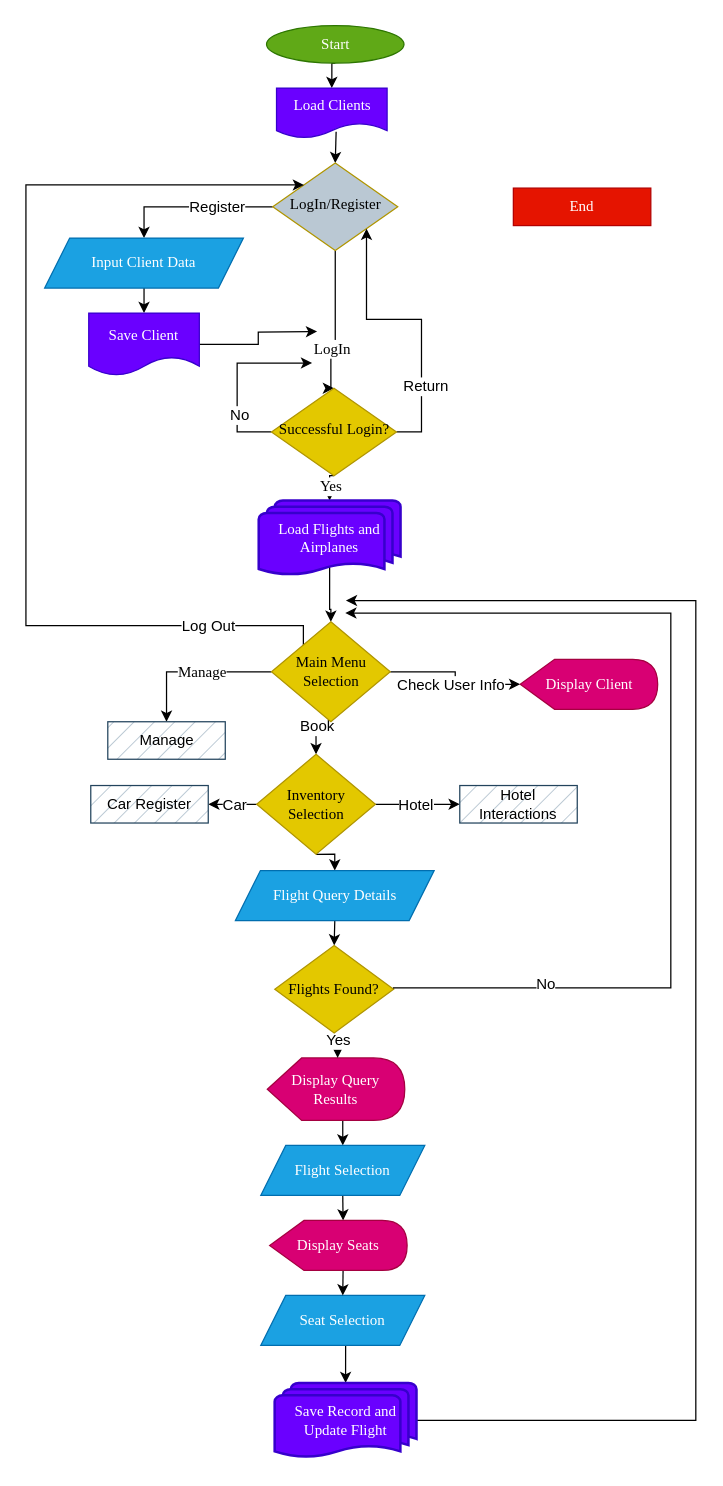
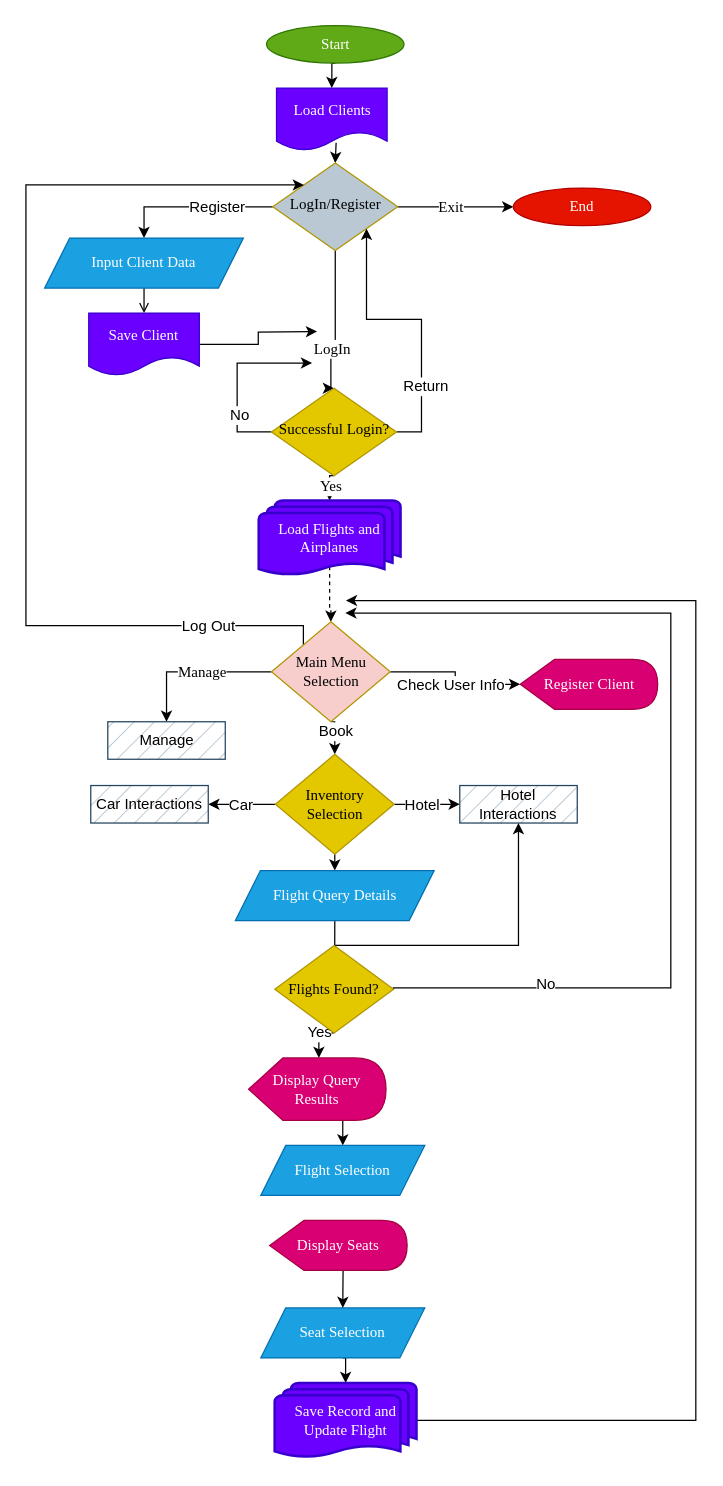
  <mxCell id="0" />
  <mxCell id="1" parent="0" />
  <mxCell id="2" style="edgeStyle=orthogonalEdgeStyle;rounded=0;orthogonalLoop=1;jettySize=auto;html=1;exitX=0;exitY=0.5;exitDx=0;exitDy=0;entryX=0.5;entryY=0;entryDx=0;entryDy=0;fontSize=12;fontFamily=Verdana;" edge="1" parent="1" source="9" target="34"><mxGeometry relative="1" as="geometry"><mxPoint x="150" y="200" as="targetPoint" /></mxGeometry></mxCell>
  <mxCell id="3" value="Register" style="edgeLabel;html=1;align=center;verticalAlign=middle;resizable=0;points=[];fontSize=12;" vertex="1" connectable="0" parent="2"><mxGeometry x="0.007" y="2" relative="1" as="geometry"><mxPoint x="19" y="-2" as="offset" /></mxGeometry></mxCell>
+ <mxCell id="4" style="edgeStyle=orthogonalEdgeStyle;rounded=0;orthogonalLoop=1;jettySize=auto;html=1;exitX=1;exitY=0.5;exitDx=0;exitDy=0;entryX=0;entryY=0.5;entryDx=0;entryDy=0;fontSize=12;fontFamily=Verdana;" edge="1" parent="1" source="9" target="12"><mxGeometry relative="1" as="geometry"><Array as="points"><mxPoint x="380" y="165" /><mxPoint x="380" y="165" /></Array></mxGeometry></mxCell>
+ <mxCell id="5" value="Exit" style="edgeLabel;html=1;align=center;verticalAlign=middle;resizable=0;points=[];fontSize=12;fontFamily=Verdana;" vertex="1" connectable="0" parent="4"><mxGeometry x="0.283" y="3" relative="1" as="geometry"><mxPoint x="-17" y="3" as="offset" /></mxGeometry></mxCell>
  <mxCell id="6" style="edgeStyle=orthogonalEdgeStyle;rounded=0;orthogonalLoop=1;jettySize=auto;html=1;exitX=0.5;exitY=1;exitDx=0;exitDy=0;entryX=0.5;entryY=0;entryDx=0;entryDy=0;fontSize=12;fontFamily=Verdana;" edge="1" parent="1" source="9" target="20"><mxGeometry relative="1" as="geometry"><Array as="points"><mxPoint x="268" y="280" /><mxPoint x="264" y="280" /><mxPoint x="264" y="310" /></Array></mxGeometry></mxCell>
  <mxCell id="7" value="LogIn" style="edgeLabel;html=1;align=center;verticalAlign=middle;resizable=0;points=[];fontSize=12;fontFamily=Verdana;" vertex="1" connectable="0" parent="6"><mxGeometry x="0.25" y="-4" relative="1" as="geometry"><mxPoint x="1" y="5" as="offset" /></mxGeometry></mxCell>
  <mxCell id="8" style="edgeStyle=orthogonalEdgeStyle;rounded=0;orthogonalLoop=1;jettySize=auto;html=1;entryX=0.5;entryY=0;entryDx=0;entryDy=0;exitX=0.539;exitY=0.873;exitDx=0;exitDy=0;exitPerimeter=0;fontSize=12;" edge="1" parent="1" source="32" target="9"><mxGeometry relative="1" as="geometry"><mxPoint x="360" y="160" as="sourcePoint" /></mxGeometry></mxCell>
  <mxCell id="9" value="LogIn/Register" style="rhombus;whiteSpace=wrap;html=1;shadow=0;fontFamily=Verdana;fontSize=12;align=center;strokeWidth=1;spacing=6;spacingTop=-4;fillColor=#bac8d3;fontColor=#000000;strokeColor=#B09500;" vertex="1" parent="1"><mxGeometry x="217.5" y="130" width="100" height="70" as="geometry" /></mxCell>
  <mxCell id="10" style="edgeStyle=orthogonalEdgeStyle;rounded=0;orthogonalLoop=1;jettySize=auto;html=1;exitX=0.5;exitY=1;exitDx=0;exitDy=0;entryX=0.5;entryY=0;entryDx=0;entryDy=0;fontSize=12;" edge="1" parent="1" source="11" target="32"><mxGeometry relative="1" as="geometry" /></mxCell>
  <mxCell id="11" value="Start" style="ellipse;whiteSpace=wrap;html=1;fontSize=12;fontFamily=Verdana;fillColor=#60a917;fontColor=#ffffff;strokeColor=#2D7600;" vertex="1" parent="1"><mxGeometry x="212.5" y="20" width="110" height="30" as="geometry" /></mxCell>
- <mxCell id="12" value="End" style="whiteSpace=wrap;html=1;fontSize=12;fontFamily=Verdana;fillColor=#e51400;fontColor=#ffffff;strokeColor=#B20000;rounded=0;" vertex="1" parent="1"><mxGeometry x="410" y="150" width="110" height="30" as="geometry" /></mxCell>
- <mxCell id="13" style="edgeStyle=orthogonalEdgeStyle;rounded=0;orthogonalLoop=1;jettySize=auto;html=1;entryX=0.5;entryY=0;entryDx=0;entryDy=0;exitX=0.5;exitY=0.88;exitDx=0;exitDy=0;exitPerimeter=0;fontSize=12;fontFamily=Verdana;" edge="1" parent="1" source="31" target="29"><mxGeometry relative="1" as="geometry"><mxPoint x="264" y="447" as="sourcePoint" /><Array as="points"><mxPoint x="264" y="487" /><mxPoint x="260" y="487" /></Array></mxGeometry></mxCell>
+ <mxCell id="12" value="End" style="ellipse;whiteSpace=wrap;html=1;fontSize=12;fontFamily=Verdana;fillColor=#e51400;fontColor=#ffffff;strokeColor=#B20000;" vertex="1" parent="1"><mxGeometry x="410" y="150" width="110" height="30" as="geometry" /></mxCell>
+ <mxCell id="13" style="edgeStyle=orthogonalEdgeStyle;rounded=0;orthogonalLoop=1;jettySize=auto;html=1;entryX=0.5;entryY=0;entryDx=0;entryDy=0;exitX=0.5;exitY=0.88;exitDx=0;exitDy=0;exitPerimeter=0;fontSize=12;fontFamily=Verdana;dashed=1;" edge="1" parent="1" source="31" target="29"><mxGeometry relative="1" as="geometry"><mxPoint x="264" y="447" as="sourcePoint" /><Array as="points"><mxPoint x="264" y="487" /><mxPoint x="260" y="487" /></Array></mxGeometry></mxCell>
  <mxCell id="14" style="edgeStyle=orthogonalEdgeStyle;rounded=0;orthogonalLoop=1;jettySize=auto;html=1;exitX=0.5;exitY=1;exitDx=0;exitDy=0;entryX=0.5;entryY=0;entryDx=0;entryDy=0;entryPerimeter=0;fontSize=12;fontFamily=Verdana;" edge="1" parent="1" source="20" target="31"><mxGeometry relative="1" as="geometry" /></mxCell>
  <mxCell id="15" value="Yes" style="edgeLabel;html=1;align=center;verticalAlign=middle;resizable=0;points=[];fontSize=12;fontFamily=Verdana;" vertex="1" connectable="0" parent="14"><mxGeometry x="0.306" y="2" relative="1" as="geometry"><mxPoint x="-2" y="-3" as="offset" /></mxGeometry></mxCell>
  <mxCell id="16" style="edgeStyle=orthogonalEdgeStyle;rounded=0;orthogonalLoop=1;jettySize=auto;html=1;exitX=1;exitY=0.5;exitDx=0;exitDy=0;entryX=1;entryY=1;entryDx=0;entryDy=0;fontSize=12;" edge="1" parent="1" source="20" target="9"><mxGeometry relative="1" as="geometry" /></mxCell>
  <mxCell id="17" value="Return" style="edgeLabel;html=1;align=center;verticalAlign=middle;resizable=0;points=[];fontSize=12;" vertex="1" connectable="0" parent="16"><mxGeometry x="-0.64" y="-3" relative="1" as="geometry"><mxPoint y="-16" as="offset" /></mxGeometry></mxCell>
  <mxCell id="18" style="edgeStyle=orthogonalEdgeStyle;rounded=0;orthogonalLoop=1;jettySize=auto;html=1;exitX=0;exitY=0.5;exitDx=0;exitDy=0;fontSize=12;" edge="1" parent="1" source="20"><mxGeometry relative="1" as="geometry"><mxPoint x="249" y="290" as="targetPoint" /><Array as="points"><mxPoint x="189" y="345.11" /><mxPoint x="189" y="290.11" /></Array></mxGeometry></mxCell>
  <mxCell id="19" value="No" style="edgeLabel;html=1;align=center;verticalAlign=middle;resizable=0;points=[];fontSize=12;" vertex="1" connectable="0" parent="18"><mxGeometry x="-0.422" y="-1" relative="1" as="geometry"><mxPoint as="offset" /></mxGeometry></mxCell>
  <mxCell id="20" value="Successful Login?" style="rhombus;whiteSpace=wrap;html=1;shadow=0;fontFamily=Verdana;fontSize=12;align=center;strokeWidth=1;spacing=6;spacingTop=-4;fillColor=#e3c800;fontColor=#000000;strokeColor=#B09500;" vertex="1" parent="1"><mxGeometry x="216.5" y="310.11" width="100" height="70" as="geometry" /></mxCell>
  <mxCell id="21" style="edgeStyle=orthogonalEdgeStyle;rounded=0;orthogonalLoop=1;jettySize=auto;html=1;exitX=1;exitY=0.5;exitDx=0;exitDy=0;entryX=0;entryY=0.5;entryDx=0;entryDy=0;entryPerimeter=0;fontSize=12;fontFamily=Verdana;" edge="1" parent="1" source="29" target="30"><mxGeometry relative="1" as="geometry" /></mxCell>
  <mxCell id="22" value="Check User Info" style="edgeLabel;html=1;align=center;verticalAlign=middle;resizable=0;points=[];fontSize=12;" vertex="1" connectable="0" parent="21"><mxGeometry x="0.272" y="3" relative="1" as="geometry"><mxPoint x="-15" y="3" as="offset" /></mxGeometry></mxCell>
  <mxCell id="23" style="edgeStyle=orthogonalEdgeStyle;rounded=0;orthogonalLoop=1;jettySize=auto;html=1;exitX=0;exitY=0.5;exitDx=0;exitDy=0;entryX=0.5;entryY=0;entryDx=0;entryDy=0;fontSize=12;fontFamily=Verdana;" edge="1" parent="1" source="29" target="37"><mxGeometry relative="1" as="geometry"><mxPoint x="134.5" y="597" as="targetPoint" /></mxGeometry></mxCell>
  <mxCell id="24" value="Manage" style="edgeLabel;html=1;align=center;verticalAlign=middle;resizable=0;points=[];fontSize=12;fontFamily=Verdana;" vertex="1" connectable="0" parent="23"><mxGeometry x="0.207" y="1" relative="1" as="geometry"><mxPoint x="19" y="-1" as="offset" /></mxGeometry></mxCell>
  <mxCell id="25" style="edgeStyle=orthogonalEdgeStyle;rounded=0;orthogonalLoop=1;jettySize=auto;html=1;exitX=0.5;exitY=1;exitDx=0;exitDy=0;entryX=0.5;entryY=0;entryDx=0;entryDy=0;fontSize=12;fontFamily=Verdana;" edge="1" parent="1" source="29" target="43"><mxGeometry relative="1" as="geometry"><mxPoint x="265.5" y="647" as="targetPoint" /></mxGeometry></mxCell>
  <mxCell id="26" value="Book" style="edgeLabel;html=1;align=center;verticalAlign=middle;resizable=0;points=[];fontSize=12;" vertex="1" connectable="0" parent="25"><mxGeometry x="-0.226" y="5" relative="1" as="geometry"><mxPoint x="-5" as="offset" /></mxGeometry></mxCell>
  <mxCell id="27" style="edgeStyle=orthogonalEdgeStyle;rounded=0;orthogonalLoop=1;jettySize=auto;html=1;exitX=0;exitY=0;exitDx=0;exitDy=0;fontSize=12;entryX=0;entryY=0;entryDx=0;entryDy=0;" edge="1" parent="1" source="29" target="9"><mxGeometry relative="1" as="geometry"><mxPoint x="30" y="150" as="targetPoint" /><Array as="points"><mxPoint x="242" y="500" /><mxPoint x="20" y="500" /><mxPoint x="20" y="148" /></Array></mxGeometry></mxCell>
  <mxCell id="28" value="Log Out" style="edgeLabel;html=1;align=center;verticalAlign=middle;resizable=0;points=[];fontSize=12;" vertex="1" connectable="0" parent="27"><mxGeometry x="-0.767" relative="1" as="geometry"><mxPoint as="offset" /></mxGeometry></mxCell>
- <mxCell id="29" value="Main Menu Selection" style="rhombus;whiteSpace=wrap;html=1;fillStyle=auto;fontSize=12;fontFamily=Verdana;fillColor=#e3c800;fontColor=#000000;strokeColor=#B09500;" vertex="1" parent="1"><mxGeometry x="216.5" y="497" width="95" height="80" as="geometry" /></mxCell>
- <mxCell id="30" value="Display Client" style="shape=display;whiteSpace=wrap;html=1;fontSize=12;fontFamily=Verdana;fillColor=#d80073;fontColor=#ffffff;strokeColor=#A50040;" vertex="1" parent="1"><mxGeometry x="415.5" y="527" width="110" height="40" as="geometry" /></mxCell>
+ <mxCell id="29" value="Main Menu Selection" style="rhombus;whiteSpace=wrap;html=1;fillStyle=auto;fontSize=12;fontFamily=Verdana;fillColor=#f8cecc;fontColor=#000000;strokeColor=#B09500;" vertex="1" parent="1"><mxGeometry x="216.5" y="497" width="95" height="80" as="geometry" /></mxCell>
+ <mxCell id="30" value="Register Client" style="shape=display;whiteSpace=wrap;html=1;fontSize=12;fontFamily=Verdana;fillColor=#d80073;fontColor=#ffffff;strokeColor=#A50040;" vertex="1" parent="1"><mxGeometry x="415.5" y="527" width="110" height="40" as="geometry" /></mxCell>
  <mxCell id="31" value="Load Flights and Airplanes" style="strokeWidth=2;html=1;shape=mxgraph.flowchart.multi-document;whiteSpace=wrap;fontSize=12;fontFamily=Verdana;fillStyle=auto;fillColor=#6a00ff;fontColor=#ffffff;strokeColor=#3700CC;" vertex="1" parent="1"><mxGeometry x="206.25" y="400" width="113.5" height="60" as="geometry" /></mxCell>
- <mxCell id="32" value="Load Clients" style="shape=document;whiteSpace=wrap;html=1;boundedLbl=1;fillStyle=auto;fontSize=12;fontFamily=Verdana;fillColor=#6a00ff;fontColor=#ffffff;strokeColor=#3700CC;" vertex="1" parent="1"><mxGeometry x="220.5" y="70" width="88.5" height="40" as="geometry" /></mxCell>
- <mxCell id="33" style="edgeStyle=orthogonalEdgeStyle;rounded=0;orthogonalLoop=1;jettySize=auto;html=1;exitX=0.5;exitY=1;exitDx=0;exitDy=0;entryX=0.5;entryY=0;entryDx=0;entryDy=0;fontSize=12;" edge="1" parent="1" source="34" target="36"><mxGeometry relative="1" as="geometry" /></mxCell>
+ <mxCell id="32" value="Load Clients" style="shape=document;whiteSpace=wrap;html=1;boundedLbl=1;fillStyle=auto;fontSize=12;fontFamily=Verdana;fillColor=#6a00ff;fontColor=#ffffff;strokeColor=#3700CC;" vertex="1" parent="1"><mxGeometry x="220.5" y="70" width="88.5" height="50" as="geometry" /></mxCell>
+ <mxCell id="33" style="edgeStyle=orthogonalEdgeStyle;rounded=0;orthogonalLoop=1;jettySize=auto;html=1;exitX=0.5;exitY=1;exitDx=0;exitDy=0;entryX=0.5;entryY=0;entryDx=0;entryDy=0;fontSize=12;endArrow=open;" edge="1" parent="1" source="34" target="36"><mxGeometry relative="1" as="geometry" /></mxCell>
  <mxCell id="34" value="Input Client Data" style="shape=parallelogram;perimeter=parallelogramPerimeter;whiteSpace=wrap;html=1;fixedSize=1;fillStyle=auto;fontSize=12;fontFamily=Verdana;fillColor=#1ba1e2;fontColor=#ffffff;strokeColor=#006EAF;" vertex="1" parent="1"><mxGeometry x="35" y="190" width="159" height="40" as="geometry" /></mxCell>
  <mxCell id="35" style="edgeStyle=orthogonalEdgeStyle;rounded=0;orthogonalLoop=1;jettySize=auto;html=1;exitX=1;exitY=0.5;exitDx=0;exitDy=0;fontSize=12;" edge="1" parent="1" source="36"><mxGeometry relative="1" as="geometry"><mxPoint x="253" y="264.778" as="targetPoint" /></mxGeometry></mxCell>
  <mxCell id="36" value="Save Client" style="shape=document;whiteSpace=wrap;html=1;boundedLbl=1;fillStyle=auto;fontSize=12;fontFamily=Verdana;fillColor=#6a00ff;fontColor=#ffffff;strokeColor=#3700CC;" vertex="1" parent="1"><mxGeometry x="70.25" y="250" width="88.5" height="50" as="geometry" /></mxCell>
  <mxCell id="37" value="Manage" style="rounded=0;whiteSpace=wrap;html=1;fillColor=#bac8d3;strokeColor=#23445d;fillStyle=hatch;fontSize=12;" vertex="1" parent="1"><mxGeometry x="85.5" y="577" width="94" height="30" as="geometry" /></mxCell>
  <mxCell id="38" style="edgeStyle=orthogonalEdgeStyle;rounded=0;orthogonalLoop=1;jettySize=auto;html=1;exitX=1;exitY=0.5;exitDx=0;exitDy=0;entryX=0;entryY=0.5;entryDx=0;entryDy=0;fontSize=12;" edge="1" parent="1" source="43" target="45"><mxGeometry relative="1" as="geometry" /></mxCell>
  <mxCell id="39" value="Hotel" style="edgeLabel;html=1;align=center;verticalAlign=middle;resizable=0;points=[];fontSize=12;" vertex="1" connectable="0" parent="38"><mxGeometry x="0.29" y="-2" relative="1" as="geometry"><mxPoint x="-12" y="-2" as="offset" /></mxGeometry></mxCell>
  <mxCell id="40" style="edgeStyle=orthogonalEdgeStyle;rounded=0;orthogonalLoop=1;jettySize=auto;html=1;exitX=0;exitY=0.5;exitDx=0;exitDy=0;entryX=1;entryY=0.5;entryDx=0;entryDy=0;fontSize=12;" edge="1" parent="1" source="43" target="44"><mxGeometry relative="1" as="geometry" /></mxCell>
  <mxCell id="41" value="Car" style="edgeLabel;html=1;align=center;verticalAlign=middle;resizable=0;points=[];fontSize=12;" vertex="1" connectable="0" parent="40"><mxGeometry x="0.307" y="4" relative="1" as="geometry"><mxPoint x="7" y="-4" as="offset" /></mxGeometry></mxCell>
  <mxCell id="42" style="edgeStyle=orthogonalEdgeStyle;rounded=0;orthogonalLoop=1;jettySize=auto;html=1;exitX=0.5;exitY=1;exitDx=0;exitDy=0;entryX=0.5;entryY=0;entryDx=0;entryDy=0;fontSize=12;" edge="1" parent="1" source="43" target="47"><mxGeometry relative="1" as="geometry" /></mxCell>
- <mxCell id="43" value="Inventory Selection" style="rhombus;whiteSpace=wrap;html=1;fillStyle=auto;fontSize=12;fontFamily=Verdana;fillColor=#e3c800;fontColor=#000000;strokeColor=#B09500;" vertex="1" parent="1"><mxGeometry x="204.63" y="603.03" width="95" height="80" as="geometry" /></mxCell>
- <mxCell id="44" value="Car Register" style="rounded=0;whiteSpace=wrap;html=1;fillColor=#bac8d3;strokeColor=#23445d;fillStyle=hatch;fontSize=12;" vertex="1" parent="1"><mxGeometry x="71.88" y="628.03" width="94" height="30" as="geometry" /></mxCell>
+ <mxCell id="43" value="Inventory Selection" style="rhombus;whiteSpace=wrap;html=1;fillStyle=auto;fontSize=12;fontFamily=Verdana;fillColor=#e3c800;fontColor=#000000;strokeColor=#B09500;" vertex="1" parent="1"><mxGeometry x="219.63" y="603.03" width="95" height="80" as="geometry" /></mxCell>
+ <mxCell id="44" value="Car Interactions" style="rounded=0;whiteSpace=wrap;html=1;fillColor=#bac8d3;strokeColor=#23445d;fillStyle=hatch;fontSize=12;" vertex="1" parent="1"><mxGeometry x="71.88" y="628.03" width="94" height="30" as="geometry" /></mxCell>
  <mxCell id="45" value="Hotel Interactions" style="rounded=0;whiteSpace=wrap;html=1;fillColor=#bac8d3;strokeColor=#23445d;fillStyle=hatch;fontSize=12;" vertex="1" parent="1"><mxGeometry x="367.13" y="628.03" width="94" height="30" as="geometry" /></mxCell>
- <mxCell id="46" style="edgeStyle=orthogonalEdgeStyle;rounded=0;orthogonalLoop=1;jettySize=auto;html=1;exitX=0.5;exitY=1;exitDx=0;exitDy=0;entryX=0.5;entryY=0;entryDx=0;entryDy=0;fontSize=12;" edge="1" parent="1" source="47" target="60"><mxGeometry relative="1" as="geometry" /></mxCell>
+ <mxCell id="46" style="edgeStyle=orthogonalEdgeStyle;rounded=0;orthogonalLoop=1;jettySize=auto;html=1;exitX=0.5;exitY=1;exitDx=0;exitDy=0;fontSize=12;" edge="1" parent="1" source="47" target="45"><mxGeometry relative="1" as="geometry" /></mxCell>
  <mxCell id="47" value="Flight Query Details" style="shape=parallelogram;perimeter=parallelogramPerimeter;whiteSpace=wrap;html=1;fixedSize=1;fillStyle=auto;fontSize=12;fontFamily=Verdana;fillColor=#1ba1e2;fontColor=#ffffff;strokeColor=#006EAF;" vertex="1" parent="1"><mxGeometry x="187.63" y="696.03" width="159" height="40" as="geometry" /></mxCell>
  <mxCell id="48" style="edgeStyle=orthogonalEdgeStyle;rounded=0;orthogonalLoop=1;jettySize=auto;html=1;exitX=0;exitY=0;exitDx=56.25;exitDy=50;exitPerimeter=0;entryX=0.5;entryY=0;entryDx=0;entryDy=0;fontSize=12;" edge="1" parent="1" source="49" target="51"><mxGeometry relative="1" as="geometry" /></mxCell>
- <mxCell id="49" value="Display Query Results" style="shape=display;whiteSpace=wrap;html=1;fontSize=12;fontFamily=Verdana;fillColor=#d80073;fontColor=#ffffff;strokeColor=#A50040;" vertex="1" parent="1"><mxGeometry x="213.13" y="846.03" width="110" height="50" as="geometry" /></mxCell>
- <mxCell id="50" style="edgeStyle=orthogonalEdgeStyle;rounded=0;orthogonalLoop=1;jettySize=auto;html=1;exitX=0.5;exitY=1;exitDx=0;exitDy=0;entryX=0;entryY=0;entryDx=58.75;entryDy=0;entryPerimeter=0;fontSize=12;" edge="1" parent="1" source="51" target="55"><mxGeometry relative="1" as="geometry" /></mxCell>
+ <mxCell id="49" value="Display Query Results" style="shape=display;whiteSpace=wrap;html=1;fontSize=12;fontFamily=Verdana;fillColor=#d80073;fontColor=#ffffff;strokeColor=#A50040;" vertex="1" parent="1"><mxGeometry x="198.13" y="846.03" width="110" height="50" as="geometry" /></mxCell>
  <mxCell id="51" value="Flight Selection" style="shape=parallelogram;perimeter=parallelogramPerimeter;whiteSpace=wrap;html=1;fixedSize=1;fillStyle=auto;fontSize=12;fontFamily=Verdana;fillColor=#1ba1e2;fontColor=#ffffff;strokeColor=#006EAF;" vertex="1" parent="1"><mxGeometry x="207.89" y="916.03" width="131.25" height="40" as="geometry" /></mxCell>
  <mxCell id="52" style="edgeStyle=orthogonalEdgeStyle;rounded=0;orthogonalLoop=1;jettySize=auto;html=1;exitX=0.5;exitY=1;exitDx=0;exitDy=0;entryX=0.5;entryY=0;entryDx=0;entryDy=0;entryPerimeter=0;fontSize=12;" edge="1" parent="1" source="53" target="62"><mxGeometry relative="1" as="geometry" /></mxCell>
- <mxCell id="53" value="Seat Selection" style="shape=parallelogram;perimeter=parallelogramPerimeter;whiteSpace=wrap;html=1;fixedSize=1;fillStyle=auto;fontSize=12;fontFamily=Verdana;fillColor=#1ba1e2;fontColor=#ffffff;strokeColor=#006EAF;" vertex="1" parent="1"><mxGeometry x="207.88" y="1036.03" width="131.25" height="40" as="geometry" /></mxCell>
+ <mxCell id="53" value="Seat Selection" style="shape=parallelogram;perimeter=parallelogramPerimeter;whiteSpace=wrap;html=1;fixedSize=1;fillStyle=auto;fontSize=12;fontFamily=Verdana;fillColor=#1ba1e2;fontColor=#ffffff;strokeColor=#006EAF;" vertex="1" parent="1"><mxGeometry x="207.88" y="1046.03" width="131.25" height="40" as="geometry" /></mxCell>
  <mxCell id="54" style="edgeStyle=orthogonalEdgeStyle;rounded=0;orthogonalLoop=1;jettySize=auto;html=1;exitX=0;exitY=0;exitDx=58.75;exitDy=40;exitPerimeter=0;entryX=0.5;entryY=0;entryDx=0;entryDy=0;fontSize=12;" edge="1" parent="1" source="55" target="53"><mxGeometry relative="1" as="geometry" /></mxCell>
  <mxCell id="55" value="Display Seats" style="shape=display;whiteSpace=wrap;html=1;fontSize=12;fontFamily=Verdana;fillColor=#d80073;fontColor=#ffffff;strokeColor=#A50040;" vertex="1" parent="1"><mxGeometry x="215.01" y="976.03" width="110" height="40" as="geometry" /></mxCell>
  <mxCell id="56" style="edgeStyle=orthogonalEdgeStyle;rounded=0;orthogonalLoop=1;jettySize=auto;html=1;exitX=1;exitY=0.5;exitDx=0;exitDy=0;fontSize=12;" edge="1" parent="1" source="60"><mxGeometry relative="1" as="geometry"><mxPoint x="275.5" y="490" as="targetPoint" /><Array as="points"><mxPoint x="314" y="790" /><mxPoint x="536" y="790" /><mxPoint x="536" y="490" /></Array></mxGeometry></mxCell>
  <mxCell id="57" value="No" style="edgeLabel;html=1;align=center;verticalAlign=middle;resizable=0;points=[];fontSize=12;" vertex="1" connectable="0" parent="56"><mxGeometry x="-0.689" y="4" relative="1" as="geometry"><mxPoint as="offset" /></mxGeometry></mxCell>
  <mxCell id="58" style="edgeStyle=orthogonalEdgeStyle;rounded=0;orthogonalLoop=1;jettySize=auto;html=1;exitX=0.5;exitY=1;exitDx=0;exitDy=0;entryX=0;entryY=0;entryDx=56.25;entryDy=0;entryPerimeter=0;fontSize=12;" edge="1" parent="1" source="60" target="49"><mxGeometry relative="1" as="geometry" /></mxCell>
  <mxCell id="59" value="Yes" style="edgeLabel;html=1;align=center;verticalAlign=middle;resizable=0;points=[];fontSize=12;" vertex="1" connectable="0" parent="58"><mxGeometry x="-0.255" relative="1" as="geometry"><mxPoint as="offset" /></mxGeometry></mxCell>
  <mxCell id="60" value="Flights Found?" style="rhombus;whiteSpace=wrap;html=1;fillStyle=auto;fontSize=12;fontFamily=Verdana;fillColor=#e3c800;fontColor=#000000;strokeColor=#B09500;" vertex="1" parent="1"><mxGeometry x="219.13" y="756.03" width="95" height="70" as="geometry" /></mxCell>
  <mxCell id="61" style="edgeStyle=orthogonalEdgeStyle;rounded=0;orthogonalLoop=1;jettySize=auto;html=1;exitX=1;exitY=0.5;exitDx=0;exitDy=0;exitPerimeter=0;fontSize=12;" edge="1" parent="1" source="62"><mxGeometry relative="1" as="geometry"><mxPoint x="276" y="480" as="targetPoint" /><Array as="points"><mxPoint x="556" y="1136" /><mxPoint x="556" y="480" /></Array></mxGeometry></mxCell>
  <mxCell id="62" value="Save Record and Update Flight" style="strokeWidth=2;html=1;shape=mxgraph.flowchart.multi-document;whiteSpace=wrap;fontSize=12;fontFamily=Verdana;fillStyle=auto;fillColor=#6a00ff;fontColor=#ffffff;strokeColor=#3700CC;" vertex="1" parent="1"><mxGeometry x="219.01" y="1106.03" width="113.5" height="60" as="geometry" /></mxCell>
